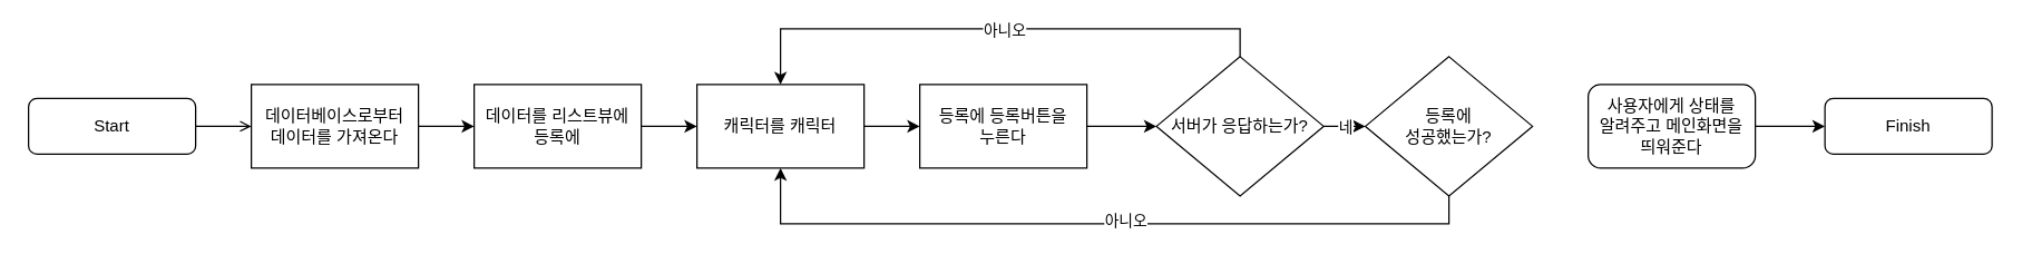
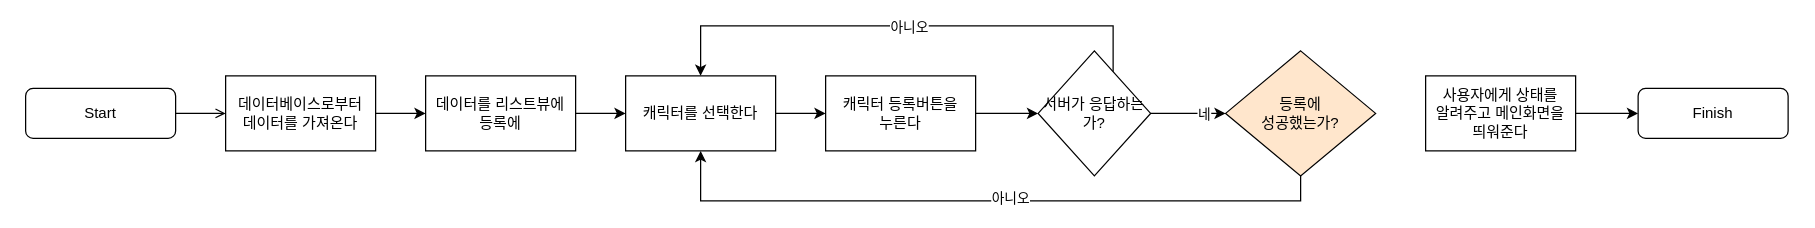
  <mxCell id="0" />
  <mxCell id="1" parent="0" />
  <mxCell id="2" style="edgeStyle=orthogonalEdgeStyle;rounded=0;orthogonalLoop=1;jettySize=auto;html=1;entryX=0;entryY=0.5;entryDx=0;entryDy=0;endArrow=open;" edge="1" parent="1" source="3" target="5"><mxGeometry relative="1" as="geometry" /></mxCell>
  <mxCell id="3" value="Start" style="rounded=1;whiteSpace=wrap;html=1;fontSize=12;glass=0;strokeWidth=1;shadow=0;" parent="1" vertex="1"><mxGeometry x="20" y="70" width="120" height="40" as="geometry" /></mxCell>
  <mxCell id="4" value="" style="edgeStyle=orthogonalEdgeStyle;rounded=0;orthogonalLoop=1;jettySize=auto;html=1;exitX=1;exitY=0.5;exitDx=0;exitDy=0;" edge="1" parent="1" source="5" target="7"><mxGeometry relative="1" as="geometry" /></mxCell>
  <mxCell id="5" value="데이터베이스로부터&lt;br&gt;데이터를 가져온다" style="rounded=0;whiteSpace=wrap;html=1;" vertex="1" parent="1"><mxGeometry x="180" y="60" width="120" height="60" as="geometry" /></mxCell>
  <mxCell id="6" style="edgeStyle=orthogonalEdgeStyle;rounded=0;orthogonalLoop=1;jettySize=auto;html=1;" edge="1" parent="1" source="7" target="9"><mxGeometry relative="1" as="geometry" /></mxCell>
  <mxCell id="7" value="데이터를 리스트뷰에&lt;br&gt;등록에" style="whiteSpace=wrap;html=1;rounded=0;" vertex="1" parent="1"><mxGeometry x="340" y="60" width="120" height="60" as="geometry" /></mxCell>
  <mxCell id="8" style="edgeStyle=orthogonalEdgeStyle;rounded=0;orthogonalLoop=1;jettySize=auto;html=1;entryX=0;entryY=0.5;entryDx=0;entryDy=0;" edge="1" parent="1" source="9" target="11"><mxGeometry relative="1" as="geometry" /></mxCell>
- <mxCell id="9" value="캐릭터를 캐릭터" style="whiteSpace=wrap;html=1;rounded=0;" vertex="1" parent="1"><mxGeometry x="500" y="60" width="120" height="60" as="geometry" /></mxCell>
+ <mxCell id="9" value="캐릭터를 선택한다" style="whiteSpace=wrap;html=1;rounded=0;" vertex="1" parent="1"><mxGeometry x="500" y="60" width="120" height="60" as="geometry" /></mxCell>
  <mxCell id="10" style="edgeStyle=orthogonalEdgeStyle;rounded=0;orthogonalLoop=1;jettySize=auto;html=1;" edge="1" parent="1" source="11" target="16"><mxGeometry relative="1" as="geometry" /></mxCell>
- <mxCell id="11" value="등록에 등록버튼을&lt;br&gt;누른다" style="whiteSpace=wrap;html=1;rounded=0;" vertex="1" parent="1"><mxGeometry x="660" y="60" width="120" height="60" as="geometry" /></mxCell>
+ <mxCell id="11" value="캐릭터 등록버튼을&lt;br&gt;누른다" style="whiteSpace=wrap;html=1;rounded=0;" vertex="1" parent="1"><mxGeometry x="660" y="60" width="120" height="60" as="geometry" /></mxCell>
  <mxCell id="12" style="edgeStyle=orthogonalEdgeStyle;rounded=0;orthogonalLoop=1;jettySize=auto;html=1;entryX=0.5;entryY=0;entryDx=0;entryDy=0;" edge="1" parent="1" source="16" target="9"><mxGeometry relative="1" as="geometry"><Array as="points"><mxPoint x="890" y="20" /><mxPoint x="560" y="20" /></Array></mxGeometry></mxCell>
  <mxCell id="13" value="아니오" style="edgeLabel;html=1;align=center;verticalAlign=middle;resizable=0;points=[];" vertex="1" connectable="0" parent="12"><mxGeometry x="0.159" y="-4" relative="1" as="geometry"><mxPoint x="36" y="4" as="offset" /></mxGeometry></mxCell>
  <mxCell id="14" style="edgeStyle=orthogonalEdgeStyle;rounded=0;orthogonalLoop=1;jettySize=auto;html=1;" edge="1" parent="1" source="16" target="19"><mxGeometry relative="1" as="geometry" /></mxCell>
  <mxCell id="15" value="네" style="edgeLabel;html=1;align=center;verticalAlign=middle;resizable=0;points=[];" vertex="1" connectable="0" parent="14"><mxGeometry x="0.4" y="4" relative="1" as="geometry"><mxPoint y="4" as="offset" /></mxGeometry></mxCell>
- <mxCell id="16" value="서버가 응답하는가?" style="rhombus;whiteSpace=wrap;html=1;rounded=0;" vertex="1" parent="1"><mxGeometry x="830" y="40" width="120" height="100" as="geometry" /></mxCell>
+ <mxCell id="16" value="서버가 응답하는가?" style="rhombus;whiteSpace=wrap;html=1;rounded=0;" vertex="1" parent="1"><mxGeometry x="830" y="40" width="90" height="100" as="geometry" /></mxCell>
  <mxCell id="17" style="edgeStyle=orthogonalEdgeStyle;rounded=0;orthogonalLoop=1;jettySize=auto;html=1;entryX=0.5;entryY=1;entryDx=0;entryDy=0;" edge="1" parent="1" source="19" target="9"><mxGeometry relative="1" as="geometry"><Array as="points"><mxPoint x="1040" y="160" /><mxPoint x="560" y="160" /></Array></mxGeometry></mxCell>
  <mxCell id="18" value="아니오" style="edgeLabel;html=1;align=center;verticalAlign=middle;resizable=0;points=[];" vertex="1" connectable="0" parent="17"><mxGeometry x="0.033" y="-3" relative="1" as="geometry"><mxPoint x="26" as="offset" /></mxGeometry></mxCell>
- <mxCell id="19" value="등록에&lt;br&gt;성공했는가?" style="rhombus;whiteSpace=wrap;html=1;rounded=0;" vertex="1" parent="1"><mxGeometry x="980" y="40" width="120" height="100" as="geometry" /></mxCell>
+ <mxCell id="19" value="등록에&lt;br&gt;성공했는가?" style="rhombus;whiteSpace=wrap;html=1;rounded=0;fillColor=#ffe6cc;" vertex="1" parent="1"><mxGeometry x="980" y="40" width="120" height="100" as="geometry" /></mxCell>
  <mxCell id="20" style="edgeStyle=orthogonalEdgeStyle;rounded=0;orthogonalLoop=1;jettySize=auto;html=1;" edge="1" parent="1" source="21" target="22"><mxGeometry relative="1" as="geometry" /></mxCell>
- <mxCell id="21" value="사용자에게 상태를&lt;br&gt;알려주고 메인화면을&lt;br&gt;띄워준다" style="whiteSpace=wrap;html=1;rounded=1;" vertex="1" parent="1"><mxGeometry x="1140" y="60" width="120" height="60" as="geometry" /></mxCell>
+ <mxCell id="21" value="사용자에게 상태를&lt;br&gt;알려주고 메인화면을&lt;br&gt;띄워준다" style="whiteSpace=wrap;html=1;rounded=0;" vertex="1" parent="1"><mxGeometry x="1140" y="60" width="120" height="60" as="geometry" /></mxCell>
  <mxCell id="22" value="Finish" style="rounded=1;whiteSpace=wrap;html=1;fontSize=12;glass=0;strokeWidth=1;shadow=0;" vertex="1" parent="1"><mxGeometry x="1310" y="70" width="120" height="40" as="geometry" /></mxCell>
